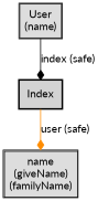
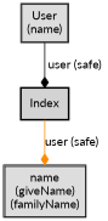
  digraph {
    fontname=Lato
    labelloc=b
    node [fontname=Lato margin=0.02 shape=box style=solid]
    edge [arrowhead=diamond fontname=Lato]
    n1 [label=<<table cellspacing="0" cellpadding="5" cellborder="1" border="0"><tr><td bgcolor="#dddddd">User<br />(name)<br /></td></tr></table>>]
    Index [style="bold,filled" margin=""]
    n3 [label=<<table cellspacing="0" cellpadding="5" cellborder="1" border="0"><tr><td bgcolor="#dddddd">name<br />(giveName)<br />(familyName)<br /></td></tr></table>>]
-   n1 -> Index [color=black label="index (safe)"]
+   n1 -> Index [color=black label="user (safe)"]
    Index -> n3 [color=darkorange label="user (safe)"]
  }
